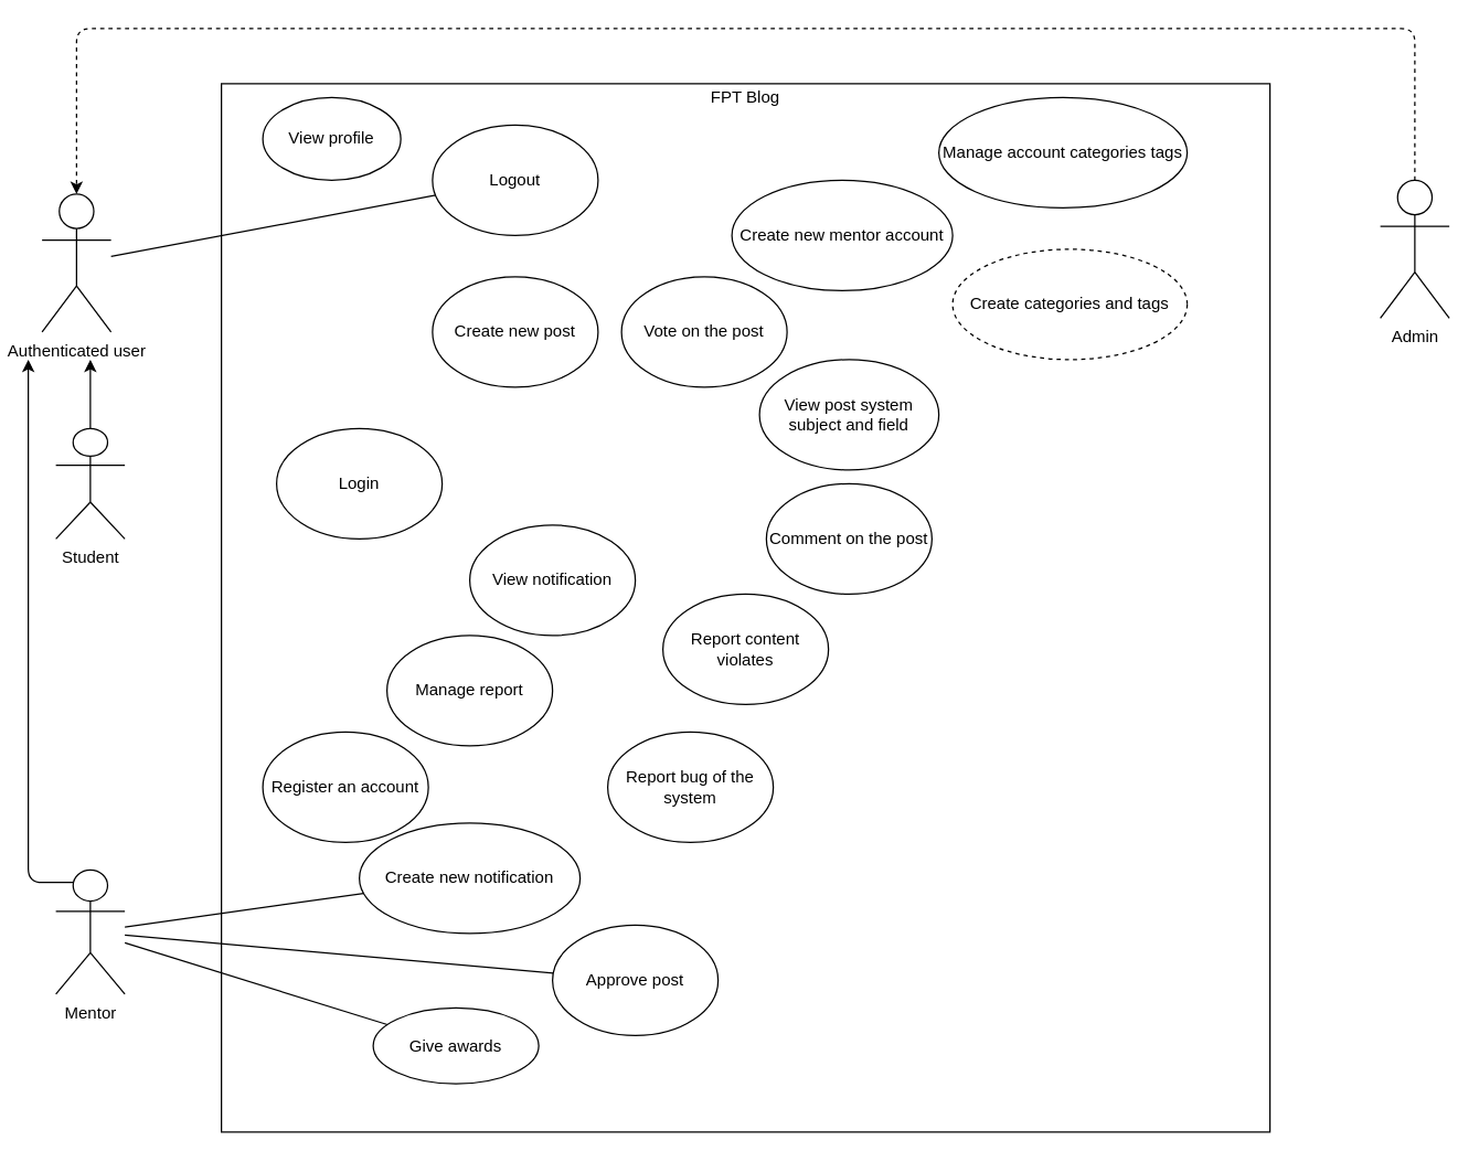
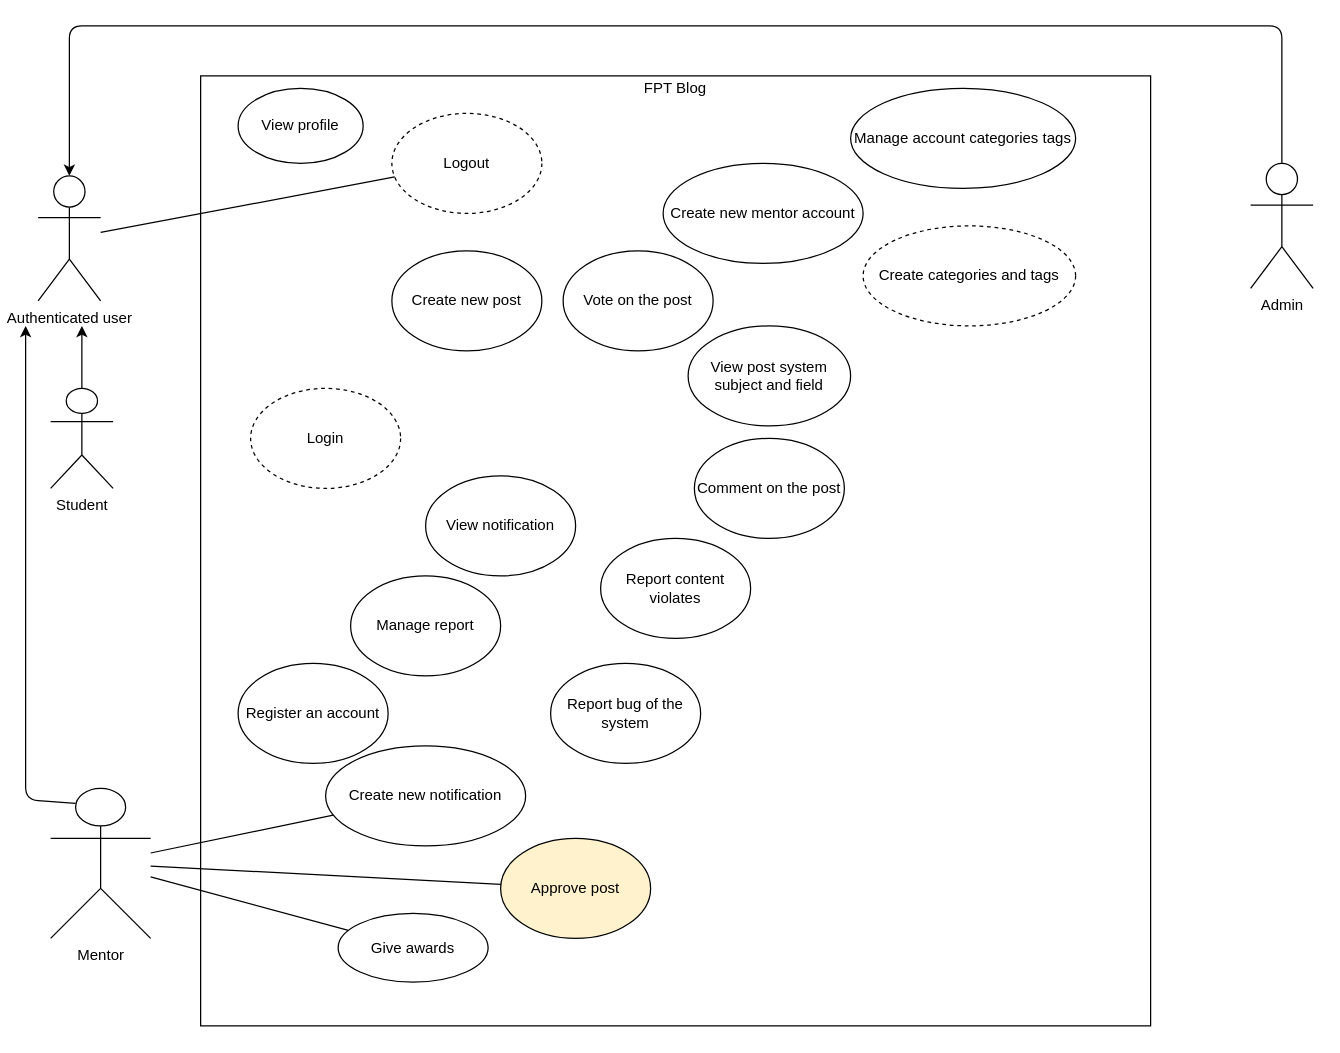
  <mxCell id="0" />
  <mxCell id="1" parent="0" />
  <mxCell id="2" value="" style="whiteSpace=wrap;html=1;aspect=fixed;" vertex="1" parent="1"><mxGeometry x="160" y="60" width="760" height="760" as="geometry" /></mxCell>
  <mxCell id="3" value="Student" style="shape=umlActor;verticalLabelPosition=bottom;verticalAlign=top;html=1;outlineConnect=0;" vertex="1" parent="1"><mxGeometry x="40" y="310" width="50" height="80" as="geometry" /></mxCell>
- <mxCell id="4" value="Mentor" style="shape=umlActor;verticalLabelPosition=bottom;verticalAlign=top;html=1;outlineConnect=0;" vertex="1" parent="1"><mxGeometry x="40" y="630" width="50" height="90" as="geometry" /></mxCell>
+ <mxCell id="4" value="Mentor" style="shape=umlActor;verticalLabelPosition=bottom;verticalAlign=top;html=1;outlineConnect=0;" vertex="1" parent="1"><mxGeometry x="40" y="630" width="80" height="120" as="geometry" /></mxCell>
  <mxCell id="5" value="Authenticated user" style="shape=umlActor;verticalLabelPosition=bottom;verticalAlign=top;html=1;outlineConnect=0;" vertex="1" parent="1"><mxGeometry x="30" y="140" width="50" height="100" as="geometry" /></mxCell>
  <mxCell id="6" value="Admin" style="shape=umlActor;verticalLabelPosition=bottom;verticalAlign=top;html=1;outlineConnect=0;" vertex="1" parent="1"><mxGeometry x="1000" y="130" width="50" height="100" as="geometry" /></mxCell>
  <mxCell id="7" value="View profile" style="ellipse;whiteSpace=wrap;html=1;" vertex="1" parent="1"><mxGeometry x="190" y="70" width="100" height="60" as="geometry" /></mxCell>
- <mxCell id="8" value="Logout" style="ellipse;whiteSpace=wrap;html=1;" vertex="1" parent="1"><mxGeometry x="313" y="90" width="120" height="80" as="geometry" /></mxCell>
+ <mxCell id="8" value="Logout" style="ellipse;whiteSpace=wrap;html=1;dashed=1;" vertex="1" parent="1"><mxGeometry x="313" y="90" width="120" height="80" as="geometry" /></mxCell>
  <mxCell id="9" value="FPT Blog" style="text;html=1;strokeColor=none;fillColor=none;align=center;verticalAlign=middle;whiteSpace=wrap;rounded=0;" vertex="1" parent="1"><mxGeometry x="505" y="60" width="70" height="20" as="geometry" /></mxCell>
  <mxCell id="10" value="Manage account categories tags" style="ellipse;whiteSpace=wrap;html=1;" vertex="1" parent="1"><mxGeometry x="680" y="70" width="180" height="80" as="geometry" /></mxCell>
  <mxCell id="11" value="Create new mentor account" style="ellipse;whiteSpace=wrap;html=1;" vertex="1" parent="1"><mxGeometry x="530" y="130" width="160" height="80" as="geometry" /></mxCell>
  <mxCell id="12" value="Create categories and tags" style="ellipse;whiteSpace=wrap;html=1;dashed=1;" vertex="1" parent="1"><mxGeometry x="690" y="180" width="170" height="80" as="geometry" /></mxCell>
- <mxCell id="13" value="Login" style="ellipse;whiteSpace=wrap;html=1;" vertex="1" parent="1"><mxGeometry x="200" y="310" width="120" height="80" as="geometry" /></mxCell>
+ <mxCell id="13" value="Login" style="ellipse;whiteSpace=wrap;html=1;dashed=1;" vertex="1" parent="1"><mxGeometry x="200" y="310" width="120" height="80" as="geometry" /></mxCell>
  <mxCell id="14" value="Create new post" style="ellipse;whiteSpace=wrap;html=1;" vertex="1" parent="1"><mxGeometry x="313" y="200" width="120" height="80" as="geometry" /></mxCell>
  <mxCell id="15" value="Vote on the post" style="ellipse;whiteSpace=wrap;html=1;" vertex="1" parent="1"><mxGeometry x="450" y="200" width="120" height="80" as="geometry" /></mxCell>
  <mxCell id="16" value="View post system subject and field" style="ellipse;whiteSpace=wrap;html=1;" vertex="1" parent="1"><mxGeometry x="550" y="260" width="130" height="80" as="geometry" /></mxCell>
  <mxCell id="17" value="Comment on the post" style="ellipse;whiteSpace=wrap;html=1;" vertex="1" parent="1"><mxGeometry x="555" y="350" width="120" height="80" as="geometry" /></mxCell>
  <mxCell id="18" value="View notification" style="ellipse;whiteSpace=wrap;html=1;" vertex="1" parent="1"><mxGeometry x="340" y="380" width="120" height="80" as="geometry" /></mxCell>
  <mxCell id="19" value="Manage report" style="ellipse;whiteSpace=wrap;html=1;" vertex="1" parent="1"><mxGeometry x="280" y="460" width="120" height="80" as="geometry" /></mxCell>
  <mxCell id="20" value="Report content violates" style="ellipse;whiteSpace=wrap;html=1;" vertex="1" parent="1"><mxGeometry x="480" y="430" width="120" height="80" as="geometry" /></mxCell>
  <mxCell id="21" value="Report bug of the system" style="ellipse;whiteSpace=wrap;html=1;" vertex="1" parent="1"><mxGeometry x="440" y="530" width="120" height="80" as="geometry" /></mxCell>
  <mxCell id="22" value="Register an account" style="ellipse;whiteSpace=wrap;html=1;" vertex="1" parent="1"><mxGeometry x="190" y="530" width="120" height="80" as="geometry" /></mxCell>
  <mxCell id="23" value="Create new notification" style="ellipse;whiteSpace=wrap;html=1;" vertex="1" parent="1"><mxGeometry x="260" y="596" width="160" height="80" as="geometry" /></mxCell>
- <mxCell id="24" value="Approve post" style="ellipse;whiteSpace=wrap;html=1;" vertex="1" parent="1"><mxGeometry x="400" y="670" width="120" height="80" as="geometry" /></mxCell>
+ <mxCell id="24" value="Approve post" style="ellipse;whiteSpace=wrap;html=1;fillColor=#fff2cc;" vertex="1" parent="1"><mxGeometry x="400" y="670" width="120" height="80" as="geometry" /></mxCell>
  <mxCell id="25" value="Give awards" style="ellipse;whiteSpace=wrap;html=1;" vertex="1" parent="1"><mxGeometry x="270" y="730" width="120" height="55" as="geometry" /></mxCell>
  <mxCell id="26" value="" style="endArrow=none;html=1;" edge="1" parent="1" source="4" target="23"><mxGeometry width="50" height="50" relative="1" as="geometry"><mxPoint x="490" y="580" as="sourcePoint" /><mxPoint x="540" y="530" as="targetPoint" /></mxGeometry></mxCell>
  <mxCell id="27" value="" style="endArrow=none;html=1;" edge="1" parent="1" source="4" target="24"><mxGeometry width="50" height="50" relative="1" as="geometry"><mxPoint x="490" y="580" as="sourcePoint" /><mxPoint x="540" y="530" as="targetPoint" /></mxGeometry></mxCell>
  <mxCell id="28" value="" style="endArrow=none;html=1;" edge="1" parent="1" source="4" target="25"><mxGeometry width="50" height="50" relative="1" as="geometry"><mxPoint x="490" y="580" as="sourcePoint" /><mxPoint x="540" y="530" as="targetPoint" /></mxGeometry></mxCell>
  <mxCell id="29" value="" style="endArrow=none;html=1;" edge="1" parent="1" source="5" target="8"><mxGeometry width="50" height="50" relative="1" as="geometry"><mxPoint x="490" y="360" as="sourcePoint" /><mxPoint x="540" y="310" as="targetPoint" /></mxGeometry></mxCell>
  <mxCell id="30" value="" style="endArrow=classic;html=1;" edge="1" parent="1"><mxGeometry width="50" height="50" relative="1" as="geometry"><mxPoint x="65" y="310" as="sourcePoint" /><mxPoint x="65" y="260" as="targetPoint" /></mxGeometry></mxCell>
  <mxCell id="31" value="" style="endArrow=classic;html=1;exitX=0.25;exitY=0.1;exitDx=0;exitDy=0;exitPerimeter=0;" edge="1" parent="1" source="4"><mxGeometry width="50" height="50" relative="1" as="geometry"><mxPoint x="490" y="360" as="sourcePoint" /><mxPoint x="20" y="260" as="targetPoint" /><Array as="points"><mxPoint x="20" y="639" /></Array></mxGeometry></mxCell>
- <mxCell id="32" value="" style="endArrow=classic;html=1;exitX=0.5;exitY=0;exitDx=0;exitDy=0;exitPerimeter=0;entryX=0.5;entryY=0;entryDx=0;entryDy=0;entryPerimeter=0;dashed=1;" edge="1" parent="1" source="6" target="5"><mxGeometry width="50" height="50" relative="1" as="geometry"><mxPoint x="490" y="360" as="sourcePoint" /><mxPoint x="540" y="310" as="targetPoint" /><Array as="points"><mxPoint x="1025" y="20" /><mxPoint x="540" y="20" /><mxPoint x="55" y="20" /></Array></mxGeometry></mxCell>
+ <mxCell id="32" value="" style="endArrow=classic;html=1;exitX=0.5;exitY=0;exitDx=0;exitDy=0;exitPerimeter=0;entryX=0.5;entryY=0;entryDx=0;entryDy=0;entryPerimeter=0;" edge="1" parent="1" source="6" target="5"><mxGeometry width="50" height="50" relative="1" as="geometry"><mxPoint x="490" y="360" as="sourcePoint" /><mxPoint x="540" y="310" as="targetPoint" /><Array as="points"><mxPoint x="1025" y="20" /><mxPoint x="540" y="20" /><mxPoint x="55" y="20" /></Array></mxGeometry></mxCell>
